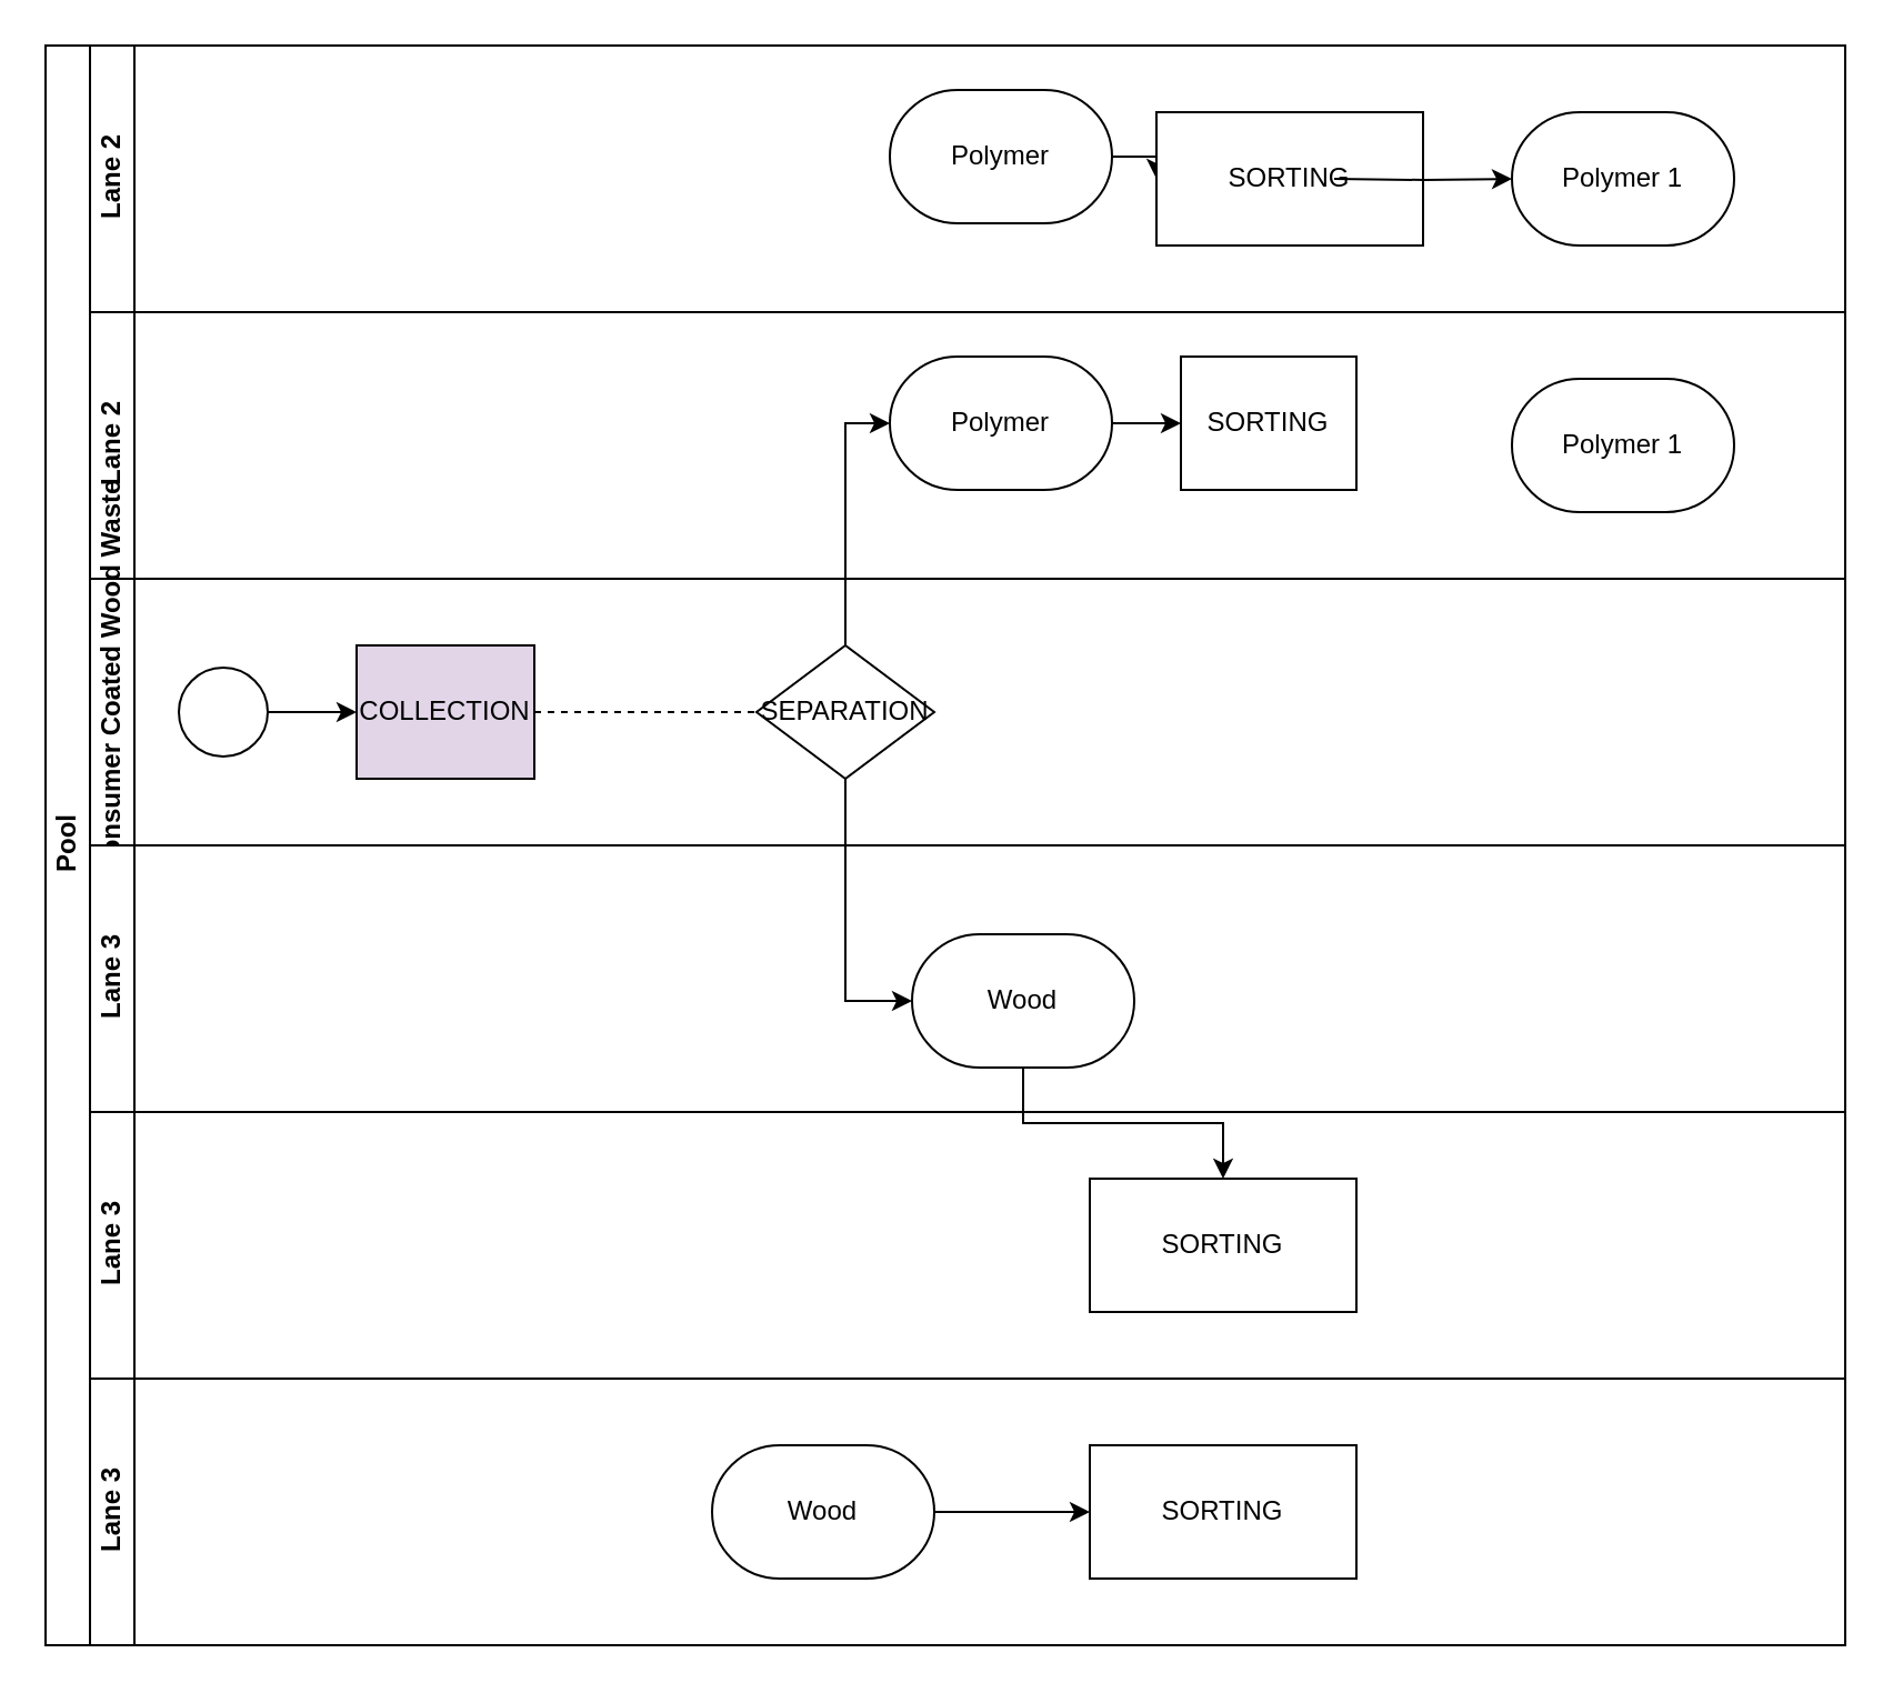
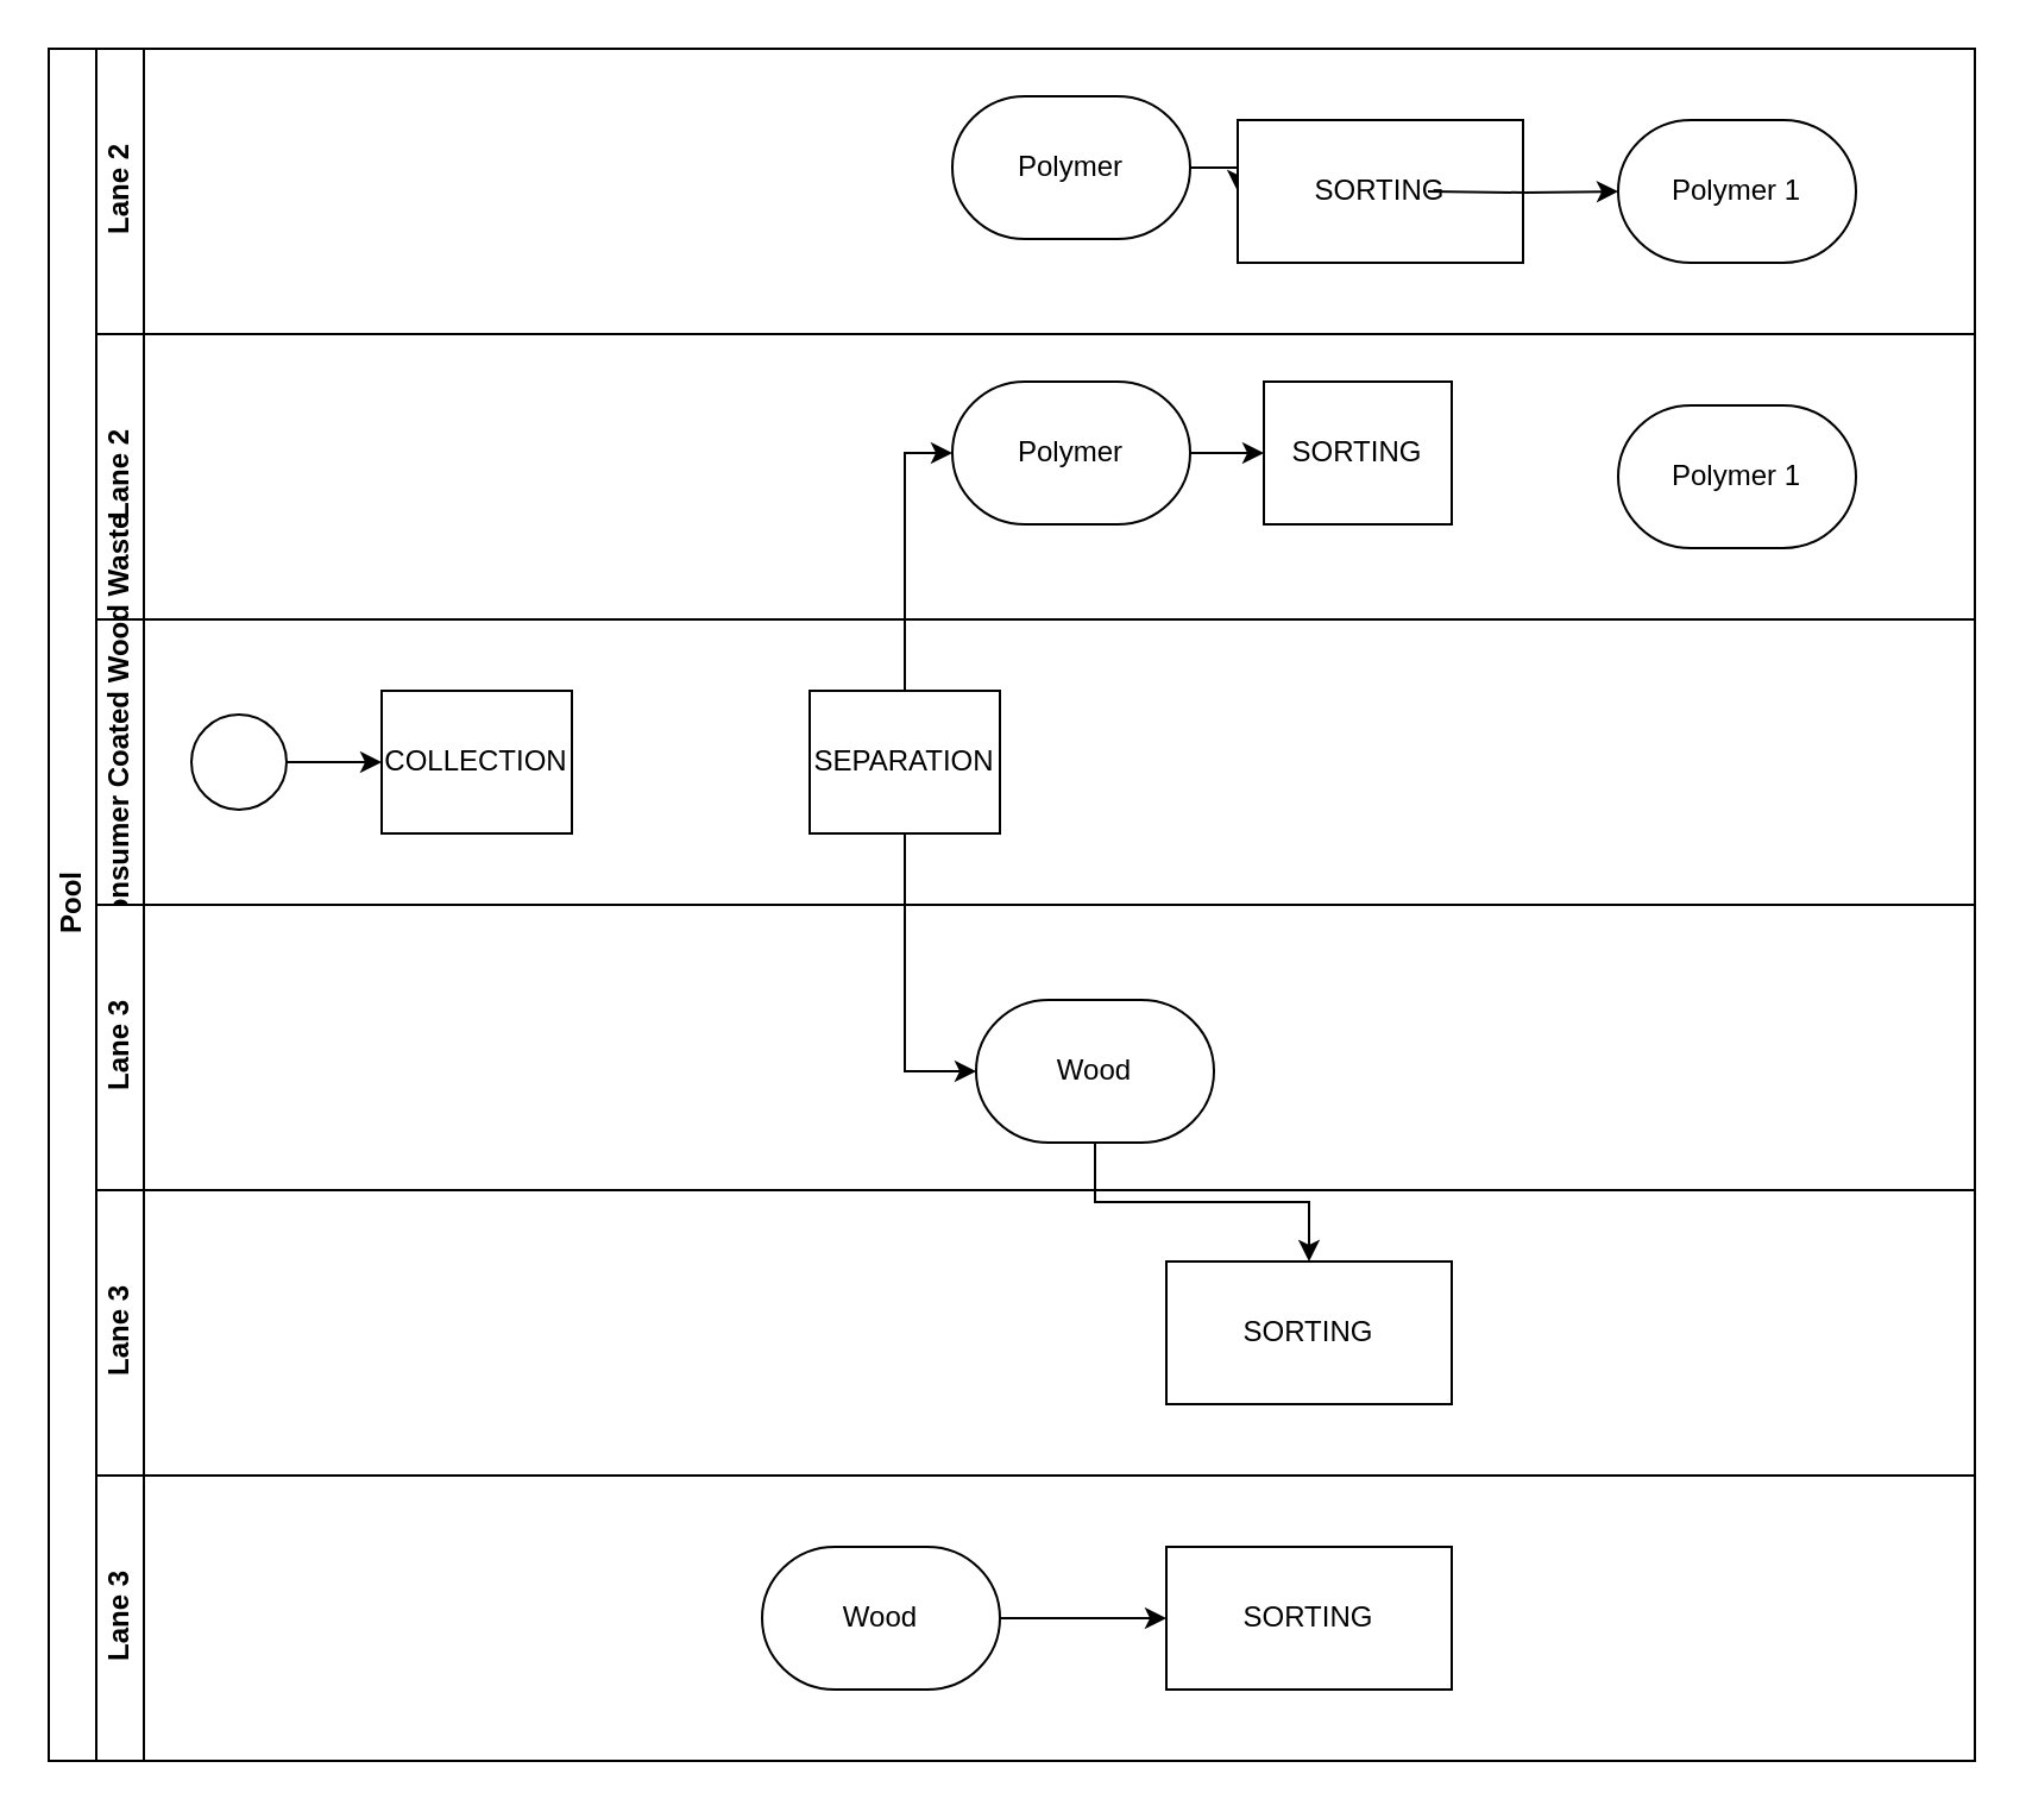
  <mxCell id="0" />
  <mxCell id="1" parent="0" />
  <mxCell id="2" value="Pool" style="swimlane;html=1;childLayout=stackLayout;resizeParent=1;resizeParentMax=0;horizontal=0;startSize=20;horizontalStack=0;" vertex="1" parent="1"><mxGeometry x="20" y="20" width="810" height="720" as="geometry" /></mxCell>
  <mxCell id="3" value="Lane 2" style="swimlane;html=1;startSize=20;horizontal=0;" vertex="1" parent="2"><mxGeometry x="20" width="790" height="120" as="geometry" /></mxCell>
  <mxCell id="4" value="" style="edgeStyle=orthogonalEdgeStyle;rounded=0;orthogonalLoop=1;jettySize=auto;html=1;" edge="1" parent="3" source="5" target="6"><mxGeometry relative="1" as="geometry" /></mxCell>
  <mxCell id="5" value="Polymer" style="strokeWidth=1;html=1;shape=mxgraph.flowchart.terminator;whiteSpace=wrap;" vertex="1" parent="3"><mxGeometry x="360" y="20" width="100" height="60" as="geometry" /></mxCell>
  <mxCell id="6" value="SORTING" style="whiteSpace=wrap;html=1;strokeWidth=1;" vertex="1" parent="3"><mxGeometry x="480" y="30" width="120" height="60" as="geometry" /></mxCell>
  <mxCell id="7" value="Polymer 1" style="strokeWidth=1;html=1;shape=mxgraph.flowchart.terminator;whiteSpace=wrap;" vertex="1" parent="3"><mxGeometry x="640" y="30" width="100" height="60" as="geometry" /></mxCell>
  <mxCell id="8" value="Lane 2" style="swimlane;html=1;startSize=20;horizontal=0;" vertex="1" parent="2"><mxGeometry x="20" y="120" width="790" height="120" as="geometry" /></mxCell>
  <mxCell id="9" value="" style="edgeStyle=orthogonalEdgeStyle;rounded=0;orthogonalLoop=1;jettySize=auto;html=1;" edge="1" parent="8" source="10" target="11"><mxGeometry relative="1" as="geometry" /></mxCell>
  <mxCell id="10" value="Polymer" style="strokeWidth=1;html=1;shape=mxgraph.flowchart.terminator;whiteSpace=wrap;" vertex="1" parent="8"><mxGeometry x="360" y="20" width="100" height="60" as="geometry" /></mxCell>
  <mxCell id="11" value="SORTING" style="whiteSpace=wrap;html=1;strokeWidth=1;" vertex="1" parent="8"><mxGeometry x="491" y="20" width="79" height="60" as="geometry" /></mxCell>
  <mxCell id="12" value="Polymer 1" style="strokeWidth=1;html=1;shape=mxgraph.flowchart.terminator;whiteSpace=wrap;" vertex="1" parent="8"><mxGeometry x="640" y="30" width="100" height="60" as="geometry" /></mxCell>
  <mxCell id="13" value="Post Consumer Coated Wood Waste" style="swimlane;html=1;startSize=20;horizontal=0;" vertex="1" parent="2"><mxGeometry x="20" y="240" width="790" height="120" as="geometry" /></mxCell>
  <mxCell id="14" value="" style="edgeStyle=orthogonalEdgeStyle;rounded=0;orthogonalLoop=1;jettySize=auto;html=1;" edge="1" parent="13" source="15" target="16"><mxGeometry relative="1" as="geometry" /></mxCell>
  <mxCell id="15" value="" style="ellipse;whiteSpace=wrap;html=1;" vertex="1" parent="13"><mxGeometry x="40" y="40" width="40" height="40" as="geometry" /></mxCell>
- <mxCell id="16" value="COLLECTION" style="rounded=0;whiteSpace=wrap;html=1;fontFamily=Helvetica;fontSize=12;fontColor=#000000;align=center;fillColor=#e1d5e7;" vertex="1" parent="13"><mxGeometry x="120" y="30" width="80" height="60" as="geometry" /></mxCell>
- <mxCell id="17" value="SEPARATION" style="rhombus;whiteSpace=wrap;html=1;fontFamily=Helvetica;fontSize=12;fontColor=#000000;align=center;" vertex="1" parent="13"><mxGeometry x="300" y="30" width="80" height="60" as="geometry" /></mxCell>
- <mxCell id="18" value="" style="edgeStyle=orthogonalEdgeStyle;rounded=0;orthogonalLoop=1;jettySize=auto;html=1;dashed=1;endArrow=none;endFill=0;" edge="1" parent="13" source="16" target="17"><mxGeometry relative="1" as="geometry" /></mxCell>
+ <mxCell id="16" value="COLLECTION" style="rounded=0;whiteSpace=wrap;html=1;fontFamily=Helvetica;fontSize=12;fontColor=#000000;align=center;" vertex="1" parent="13"><mxGeometry x="120" y="30" width="80" height="60" as="geometry" /></mxCell>
+ <mxCell id="17" value="SEPARATION" style="rounded=0;whiteSpace=wrap;html=1;fontFamily=Helvetica;fontSize=12;fontColor=#000000;align=center;" vertex="1" parent="13"><mxGeometry x="300" y="30" width="80" height="60" as="geometry" /></mxCell>
  <mxCell id="19" value="Lane 3" style="swimlane;html=1;startSize=20;horizontal=0;" vertex="1" parent="2"><mxGeometry x="20" y="360" width="790" height="120" as="geometry" /></mxCell>
  <mxCell id="20" value="Wood" style="strokeWidth=1;html=1;shape=mxgraph.flowchart.terminator;whiteSpace=wrap;" vertex="1" parent="19"><mxGeometry x="370" y="40" width="100" height="60" as="geometry" /></mxCell>
  <mxCell id="21" value="Lane 3" style="swimlane;html=1;startSize=20;horizontal=0;" vertex="1" parent="2"><mxGeometry x="20" y="480" width="790" height="120" as="geometry" /></mxCell>
  <mxCell id="22" value="SORTING" style="whiteSpace=wrap;html=1;strokeWidth=1;" vertex="1" parent="21"><mxGeometry x="450" y="30" width="120" height="60" as="geometry" /></mxCell>
  <mxCell id="23" value="Lane 3" style="swimlane;html=1;startSize=20;horizontal=0;" vertex="1" parent="2"><mxGeometry x="20" y="600" width="790" height="120" as="geometry" /></mxCell>
  <mxCell id="24" value="" style="edgeStyle=orthogonalEdgeStyle;rounded=0;orthogonalLoop=1;jettySize=auto;html=1;" edge="1" parent="23" source="25" target="26"><mxGeometry relative="1" as="geometry" /></mxCell>
  <mxCell id="25" value="Wood" style="strokeWidth=1;html=1;shape=mxgraph.flowchart.terminator;whiteSpace=wrap;" vertex="1" parent="23"><mxGeometry x="280" y="30" width="100" height="60" as="geometry" /></mxCell>
  <mxCell id="26" value="SORTING" style="whiteSpace=wrap;html=1;strokeWidth=1;" vertex="1" parent="23"><mxGeometry x="450" y="30" width="120" height="60" as="geometry" /></mxCell>
  <mxCell id="27" value="" style="edgeStyle=orthogonalEdgeStyle;rounded=0;orthogonalLoop=1;jettySize=auto;html=1;endArrow=classic;endFill=1;entryX=0;entryY=0.5;entryDx=0;entryDy=0;entryPerimeter=0;exitX=0.5;exitY=1;exitDx=0;exitDy=0;" edge="1" parent="2" source="17" target="20"><mxGeometry relative="1" as="geometry"><mxPoint x="230" y="190" as="sourcePoint" /><mxPoint x="310" y="190" as="targetPoint" /></mxGeometry></mxCell>
  <mxCell id="28" value="" style="edgeStyle=orthogonalEdgeStyle;rounded=0;orthogonalLoop=1;jettySize=auto;html=1;endArrow=classic;endFill=1;entryX=0;entryY=0.5;entryDx=0;entryDy=0;entryPerimeter=0;" edge="1" parent="2" source="17" target="10"><mxGeometry relative="1" as="geometry"><mxPoint x="320" y="60" as="targetPoint" /></mxGeometry></mxCell>
  <mxCell id="29" value="" style="edgeStyle=orthogonalEdgeStyle;rounded=0;orthogonalLoop=1;jettySize=auto;html=1;" edge="1" parent="2" source="20" target="22"><mxGeometry relative="1" as="geometry" /></mxCell>
  <mxCell id="30" value="" style="edgeStyle=orthogonalEdgeStyle;rounded=0;orthogonalLoop=1;jettySize=auto;html=1;" edge="1" parent="1" target="7"><mxGeometry relative="1" as="geometry"><mxPoint x="600" y="80" as="sourcePoint" /><mxPoint x="483" y="90" as="targetPoint" /></mxGeometry></mxCell>
